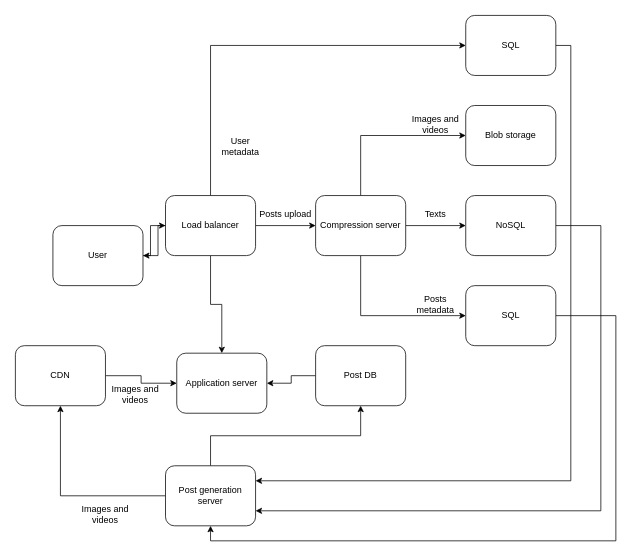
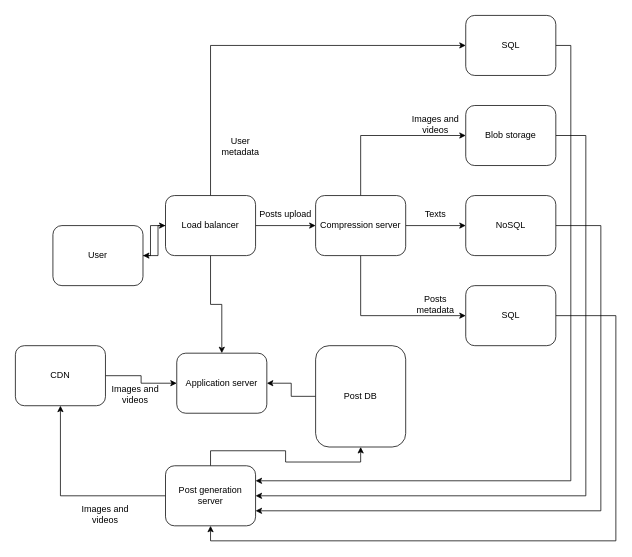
  <mxCell id="0" />
  <mxCell id="1" parent="0" />
  <mxCell id="2" style="edgeStyle=orthogonalEdgeStyle;rounded=0;orthogonalLoop=1;jettySize=auto;html=1;exitX=1;exitY=0.5;exitDx=0;exitDy=0;entryX=0;entryY=0.5;entryDx=0;entryDy=0;" edge="1" parent="1" source="3" target="8"><mxGeometry relative="1" as="geometry" /></mxCell>
  <mxCell id="3" value="User" style="rounded=1;whiteSpace=wrap;html=1;" vertex="1" parent="1"><mxGeometry x="70" y="300" width="120" height="80" as="geometry" /></mxCell>
  <mxCell id="4" style="edgeStyle=orthogonalEdgeStyle;rounded=0;orthogonalLoop=1;jettySize=auto;html=1;exitX=1;exitY=0.5;exitDx=0;exitDy=0;" edge="1" parent="1" source="8" target="12"><mxGeometry relative="1" as="geometry" /></mxCell>
  <mxCell id="5" style="edgeStyle=orthogonalEdgeStyle;rounded=0;orthogonalLoop=1;jettySize=auto;html=1;exitX=0.5;exitY=0;exitDx=0;exitDy=0;entryX=0;entryY=0.5;entryDx=0;entryDy=0;" edge="1" parent="1" source="8" target="24"><mxGeometry relative="1" as="geometry" /></mxCell>
  <mxCell id="6" style="edgeStyle=orthogonalEdgeStyle;rounded=0;orthogonalLoop=1;jettySize=auto;html=1;exitX=0;exitY=0.5;exitDx=0;exitDy=0;entryX=1;entryY=0.5;entryDx=0;entryDy=0;" edge="1" parent="1" source="8" target="3"><mxGeometry relative="1" as="geometry" /></mxCell>
  <mxCell id="7" style="edgeStyle=orthogonalEdgeStyle;rounded=0;orthogonalLoop=1;jettySize=auto;html=1;exitX=0.5;exitY=1;exitDx=0;exitDy=0;" edge="1" parent="1" source="8" target="29"><mxGeometry relative="1" as="geometry" /></mxCell>
  <mxCell id="8" value="Load balancer" style="rounded=1;whiteSpace=wrap;html=1;" vertex="1" parent="1"><mxGeometry x="220" y="260" width="120" height="80" as="geometry" /></mxCell>
  <mxCell id="9" style="edgeStyle=orthogonalEdgeStyle;rounded=0;orthogonalLoop=1;jettySize=auto;html=1;exitX=1;exitY=0.5;exitDx=0;exitDy=0;entryX=0;entryY=0.5;entryDx=0;entryDy=0;" edge="1" parent="1" source="12" target="14"><mxGeometry relative="1" as="geometry" /></mxCell>
  <mxCell id="10" style="edgeStyle=orthogonalEdgeStyle;rounded=0;orthogonalLoop=1;jettySize=auto;html=1;exitX=0.5;exitY=1;exitDx=0;exitDy=0;entryX=0;entryY=0.5;entryDx=0;entryDy=0;" edge="1" parent="1" source="12" target="19"><mxGeometry relative="1" as="geometry" /></mxCell>
  <mxCell id="11" style="edgeStyle=orthogonalEdgeStyle;rounded=0;orthogonalLoop=1;jettySize=auto;html=1;exitX=0.5;exitY=0;exitDx=0;exitDy=0;entryX=0;entryY=0.5;entryDx=0;entryDy=0;" edge="1" parent="1" source="12" target="17"><mxGeometry relative="1" as="geometry" /></mxCell>
  <mxCell id="12" value="Compression server" style="rounded=1;whiteSpace=wrap;html=1;" vertex="1" parent="1"><mxGeometry x="420" y="260" width="120" height="80" as="geometry" /></mxCell>
  <mxCell id="13" style="edgeStyle=orthogonalEdgeStyle;rounded=0;orthogonalLoop=1;jettySize=auto;html=1;exitX=1;exitY=0.5;exitDx=0;exitDy=0;entryX=1;entryY=0.75;entryDx=0;entryDy=0;" edge="1" parent="1" source="14" target="28"><mxGeometry relative="1" as="geometry"><Array as="points"><mxPoint x="800" y="300" /><mxPoint x="800" y="680" /></Array></mxGeometry></mxCell>
  <mxCell id="14" value="NoSQL" style="rounded=1;whiteSpace=wrap;html=1;" vertex="1" parent="1"><mxGeometry x="620" y="260" width="120" height="80" as="geometry" /></mxCell>
  <mxCell id="15" value="Posts upload" style="text;html=1;align=center;verticalAlign=middle;whiteSpace=wrap;rounded=0;" vertex="1" parent="1"><mxGeometry x="340" y="270" width="80" height="30" as="geometry" /></mxCell>
+ <mxCell id="16" style="edgeStyle=orthogonalEdgeStyle;rounded=0;orthogonalLoop=1;jettySize=auto;html=1;exitX=1;exitY=0.5;exitDx=0;exitDy=0;entryX=1;entryY=0.5;entryDx=0;entryDy=0;" edge="1" parent="1" source="17" target="28"><mxGeometry relative="1" as="geometry"><Array as="points"><mxPoint x="780" y="180" /><mxPoint x="780" y="660" /></Array></mxGeometry></mxCell>
  <mxCell id="17" value="Blob storage" style="rounded=1;whiteSpace=wrap;html=1;" vertex="1" parent="1"><mxGeometry x="620" y="140" width="120" height="80" as="geometry" /></mxCell>
  <mxCell id="18" style="edgeStyle=orthogonalEdgeStyle;rounded=0;orthogonalLoop=1;jettySize=auto;html=1;exitX=1;exitY=0.5;exitDx=0;exitDy=0;entryX=0.5;entryY=1;entryDx=0;entryDy=0;" edge="1" parent="1" source="19" target="28"><mxGeometry relative="1" as="geometry"><Array as="points"><mxPoint x="820" y="420" /><mxPoint x="820" y="720" /><mxPoint x="280" y="720" /></Array></mxGeometry></mxCell>
  <mxCell id="19" value="SQL" style="rounded=1;whiteSpace=wrap;html=1;" vertex="1" parent="1"><mxGeometry x="620" y="380" width="120" height="80" as="geometry" /></mxCell>
  <mxCell id="20" value="Texts" style="text;html=1;align=center;verticalAlign=middle;whiteSpace=wrap;rounded=0;" vertex="1" parent="1"><mxGeometry x="540" y="270" width="80" height="30" as="geometry" /></mxCell>
  <mxCell id="21" value="Posts metadata" style="text;html=1;align=center;verticalAlign=middle;whiteSpace=wrap;rounded=0;" vertex="1" parent="1"><mxGeometry x="540" y="390" width="80" height="30" as="geometry" /></mxCell>
  <mxCell id="22" value="Images and videos" style="text;html=1;align=center;verticalAlign=middle;whiteSpace=wrap;rounded=0;" vertex="1" parent="1"><mxGeometry x="540" y="150" width="80" height="30" as="geometry" /></mxCell>
  <mxCell id="23" style="edgeStyle=orthogonalEdgeStyle;rounded=0;orthogonalLoop=1;jettySize=auto;html=1;exitX=1;exitY=0.5;exitDx=0;exitDy=0;entryX=1;entryY=0.25;entryDx=0;entryDy=0;" edge="1" parent="1" source="24" target="28"><mxGeometry relative="1" as="geometry" /></mxCell>
  <mxCell id="24" value="SQL" style="rounded=1;whiteSpace=wrap;html=1;" vertex="1" parent="1"><mxGeometry x="620" y="20" width="120" height="80" as="geometry" /></mxCell>
  <mxCell id="25" value="User metadata" style="text;html=1;align=center;verticalAlign=middle;whiteSpace=wrap;rounded=0;" vertex="1" parent="1"><mxGeometry x="280" y="180" width="80" height="30" as="geometry" /></mxCell>
  <mxCell id="26" style="edgeStyle=orthogonalEdgeStyle;rounded=0;orthogonalLoop=1;jettySize=auto;html=1;exitX=0.5;exitY=0;exitDx=0;exitDy=0;entryX=0.5;entryY=1;entryDx=0;entryDy=0;" edge="1" parent="1" source="28" target="31"><mxGeometry relative="1" as="geometry" /></mxCell>
  <mxCell id="27" style="edgeStyle=orthogonalEdgeStyle;rounded=0;orthogonalLoop=1;jettySize=auto;html=1;exitX=0;exitY=0.5;exitDx=0;exitDy=0;entryX=0.5;entryY=1;entryDx=0;entryDy=0;" edge="1" parent="1" source="28" target="33"><mxGeometry relative="1" as="geometry" /></mxCell>
  <mxCell id="28" value="Post generation server" style="rounded=1;whiteSpace=wrap;html=1;" vertex="1" parent="1"><mxGeometry x="220" y="620" width="120" height="80" as="geometry" /></mxCell>
  <mxCell id="29" value="Application server" style="rounded=1;whiteSpace=wrap;html=1;" vertex="1" parent="1"><mxGeometry x="235" y="470" width="120" height="80" as="geometry" /></mxCell>
  <mxCell id="30" style="edgeStyle=orthogonalEdgeStyle;rounded=0;orthogonalLoop=1;jettySize=auto;html=1;exitX=0;exitY=0.5;exitDx=0;exitDy=0;entryX=1;entryY=0.5;entryDx=0;entryDy=0;" edge="1" parent="1" source="31" target="29"><mxGeometry relative="1" as="geometry" /></mxCell>
- <mxCell id="31" value="Post DB" style="rounded=1;whiteSpace=wrap;html=1;" vertex="1" parent="1"><mxGeometry x="420" y="460" width="120" height="80" as="geometry" /></mxCell>
+ <mxCell id="31" value="Post DB" style="rounded=1;whiteSpace=wrap;html=1;" vertex="1" parent="1"><mxGeometry x="420" y="460" width="120" height="135" as="geometry" /></mxCell>
  <mxCell id="32" style="edgeStyle=orthogonalEdgeStyle;rounded=0;orthogonalLoop=1;jettySize=auto;html=1;exitX=1;exitY=0.5;exitDx=0;exitDy=0;entryX=0;entryY=0.5;entryDx=0;entryDy=0;" edge="1" parent="1" source="33" target="29"><mxGeometry relative="1" as="geometry" /></mxCell>
  <mxCell id="33" value="CDN" style="rounded=1;whiteSpace=wrap;html=1;" vertex="1" parent="1"><mxGeometry x="20" y="460" width="120" height="80" as="geometry" /></mxCell>
  <mxCell id="34" value="Images and videos" style="text;html=1;align=center;verticalAlign=middle;whiteSpace=wrap;rounded=0;" vertex="1" parent="1"><mxGeometry x="140" y="510" width="80" height="30" as="geometry" /></mxCell>
  <mxCell id="35" value="Images and videos" style="text;html=1;align=center;verticalAlign=middle;whiteSpace=wrap;rounded=0;" vertex="1" parent="1"><mxGeometry x="100" y="670" width="80" height="30" as="geometry" /></mxCell>
